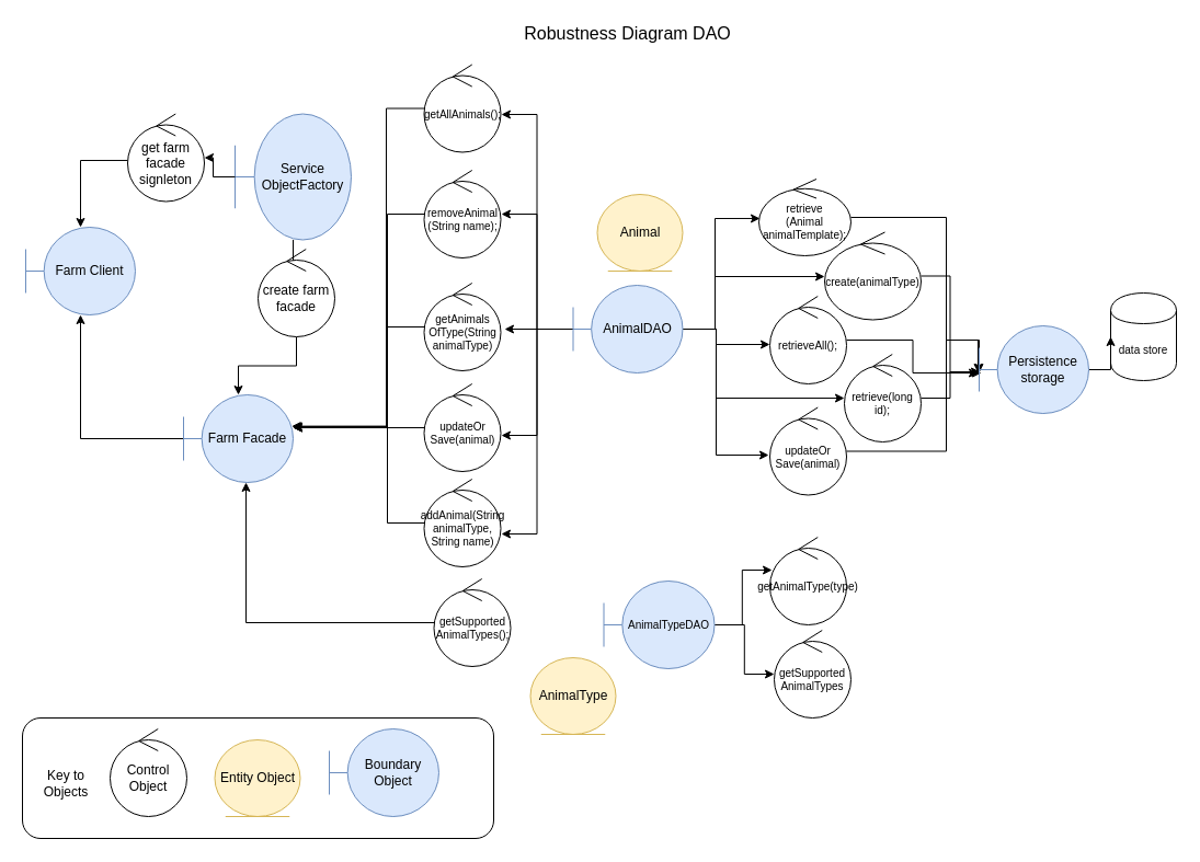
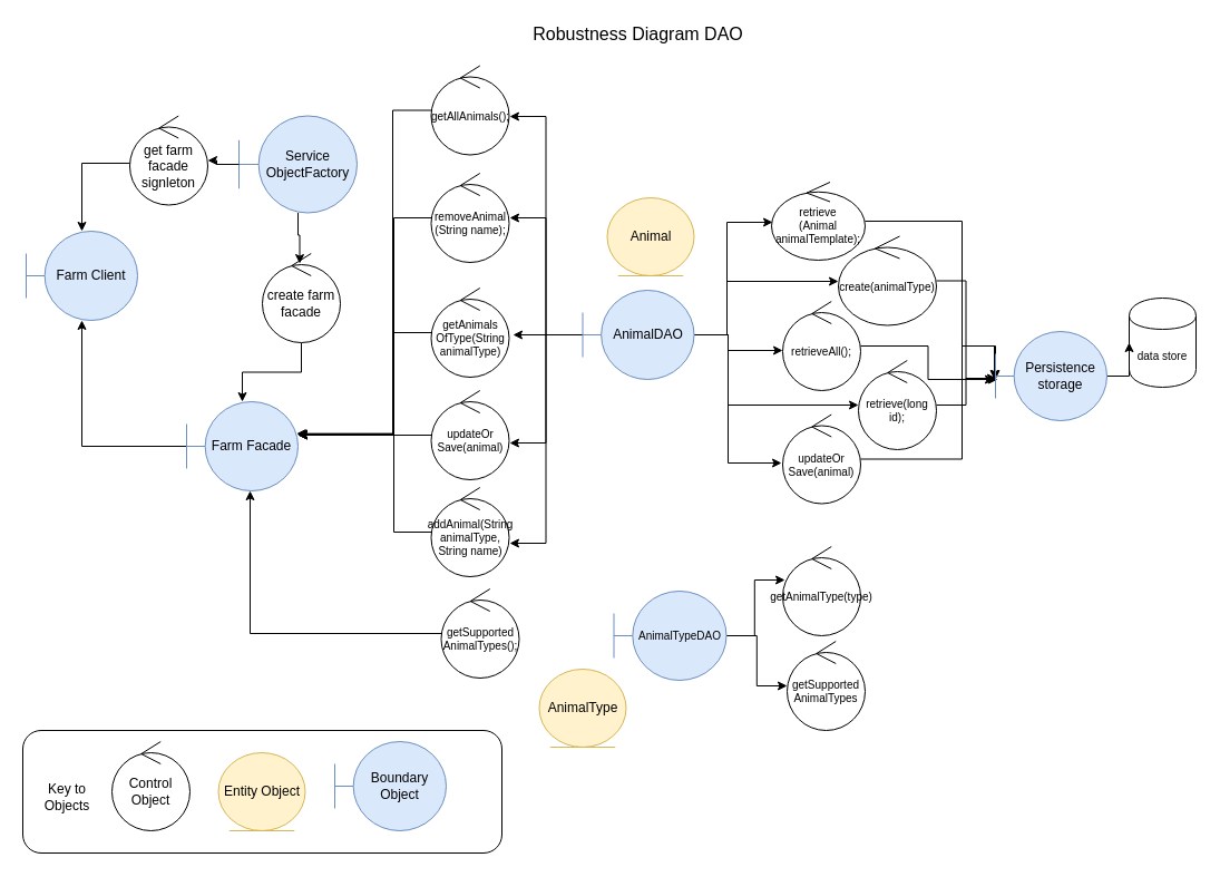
  <mxCell id="0" />
  <mxCell id="1" parent="0" />
  <mxCell id="2" value="" style="rounded=1;whiteSpace=wrap;html=1;" parent="1" vertex="1"><mxGeometry x="20" y="655" width="430" height="110" as="geometry" /></mxCell>
  <mxCell id="3" style="edgeStyle=orthogonalEdgeStyle;rounded=0;orthogonalLoop=1;jettySize=auto;html=1;entryX=0.479;entryY=0.113;entryDx=0;entryDy=0;entryPerimeter=0;" parent="1" source="4" target="15" edge="1"><mxGeometry relative="1" as="geometry" /></mxCell>
- <mxCell id="4" value="&lt;div&gt;Service&lt;/div&gt;&lt;div&gt;ObjectFactory&lt;/div&gt;" style="shape=umlBoundary;whiteSpace=wrap;html=1;fillColor=#dae8fc;strokeColor=#6c8ebf;" parent="1" vertex="1"><mxGeometry x="214" y="103.5" width="106" height="115" as="geometry" /></mxCell>
+ <mxCell id="4" value="&lt;div&gt;Service&lt;/div&gt;&lt;div&gt;ObjectFactory&lt;/div&gt;" style="shape=umlBoundary;whiteSpace=wrap;html=1;fillColor=#dae8fc;strokeColor=#6c8ebf;" parent="1" vertex="1"><mxGeometry x="214" y="103.5" width="106" height="87" as="geometry" /></mxCell>
  <mxCell id="5" value="Control Object" style="ellipse;shape=umlControl;whiteSpace=wrap;html=1;" parent="1" vertex="1"><mxGeometry x="100" y="665" width="70" height="80" as="geometry" /></mxCell>
  <mxCell id="6" value="Entity Object" style="ellipse;shape=umlEntity;whiteSpace=wrap;html=1;fillColor=#fff2cc;strokeColor=#d6b656;" parent="1" vertex="1"><mxGeometry x="195.5" y="675" width="78" height="70" as="geometry" /></mxCell>
  <mxCell id="7" value="Boundary Object" style="shape=umlBoundary;whiteSpace=wrap;html=1;fillColor=#dae8fc;strokeColor=#6c8ebf;" parent="1" vertex="1"><mxGeometry x="300" y="665" width="100" height="80" as="geometry" /></mxCell>
  <mxCell id="8" value="Key to Objects" style="text;html=1;strokeColor=none;fillColor=none;align=center;verticalAlign=middle;whiteSpace=wrap;rounded=0;" parent="1" vertex="1"><mxGeometry x="40" y="705" width="40" height="20" as="geometry" /></mxCell>
  <mxCell id="9" value="Robustness Diagram DAO" style="text;html=1;strokeColor=none;fillColor=none;align=center;verticalAlign=middle;whiteSpace=wrap;rounded=0;fontSize=16;" parent="1" vertex="1"><mxGeometry x="365" y="20" width="415" height="20" as="geometry" /></mxCell>
  <mxCell id="10" value="Animal" style="ellipse;shape=umlEntity;whiteSpace=wrap;html=1;fillColor=#fff2cc;strokeColor=#d6b656;" parent="1" vertex="1"><mxGeometry x="544.5" y="177" width="78" height="70" as="geometry" /></mxCell>
  <mxCell id="11" style="edgeStyle=orthogonalEdgeStyle;rounded=0;orthogonalLoop=1;jettySize=auto;html=1;" parent="1" source="12" target="13" edge="1"><mxGeometry relative="1" as="geometry"><mxPoint x="235.5" y="287" as="targetPoint" /></mxGeometry></mxCell>
  <mxCell id="12" value="Farm Facade" style="shape=umlBoundary;whiteSpace=wrap;html=1;fillColor=#dae8fc;strokeColor=#6c8ebf;" parent="1" vertex="1"><mxGeometry x="167" y="360" width="100" height="80" as="geometry" /></mxCell>
  <mxCell id="13" value="Farm Client" style="shape=umlBoundary;whiteSpace=wrap;html=1;fillColor=#dae8fc;strokeColor=#6c8ebf;" parent="1" vertex="1"><mxGeometry x="23" y="207" width="100" height="80" as="geometry" /></mxCell>
  <mxCell id="14" style="edgeStyle=orthogonalEdgeStyle;rounded=0;orthogonalLoop=1;jettySize=auto;html=1;" parent="1" source="15" target="12" edge="1"><mxGeometry relative="1" as="geometry" /></mxCell>
  <mxCell id="15" value="create farm facade" style="ellipse;shape=umlControl;whiteSpace=wrap;html=1;" parent="1" vertex="1"><mxGeometry x="235" y="227" width="70" height="80" as="geometry" /></mxCell>
  <mxCell id="16" value="AnimalType" style="ellipse;shape=umlEntity;whiteSpace=wrap;html=1;fillColor=#fff2cc;strokeColor=#d6b656;" parent="1" vertex="1"><mxGeometry x="483.5" y="600" width="78" height="70" as="geometry" /></mxCell>
  <mxCell id="17" style="edgeStyle=orthogonalEdgeStyle;rounded=0;orthogonalLoop=1;jettySize=auto;html=1;entryX=0.012;entryY=0.514;entryDx=0;entryDy=0;entryPerimeter=0;fontSize=10;" parent="1" source="27" target="35" edge="1"><mxGeometry relative="1" as="geometry"><Array as="points"><mxPoint x="652" y="300" /><mxPoint x="652" y="199" /></Array></mxGeometry></mxCell>
  <mxCell id="18" style="edgeStyle=orthogonalEdgeStyle;rounded=0;orthogonalLoop=1;jettySize=auto;html=1;fontSize=10;" parent="1" source="27" target="41" edge="1"><mxGeometry relative="1" as="geometry"><Array as="points"><mxPoint x="652" y="300" /><mxPoint x="652" y="252" /></Array></mxGeometry></mxCell>
  <mxCell id="19" style="edgeStyle=orthogonalEdgeStyle;rounded=0;orthogonalLoop=1;jettySize=auto;html=1;entryX=0;entryY=0.55;entryDx=0;entryDy=0;entryPerimeter=0;fontSize=10;" parent="1" source="27" target="37" edge="1"><mxGeometry relative="1" as="geometry"><Array as="points"><mxPoint x="653" y="300" /><mxPoint x="653" y="314" /></Array></mxGeometry></mxCell>
  <mxCell id="20" style="edgeStyle=orthogonalEdgeStyle;rounded=0;orthogonalLoop=1;jettySize=auto;html=1;fontSize=10;" parent="1" source="27" target="39" edge="1"><mxGeometry relative="1" as="geometry"><Array as="points"><mxPoint x="653" y="300" /><mxPoint x="653" y="363" /></Array></mxGeometry></mxCell>
  <mxCell id="21" style="edgeStyle=orthogonalEdgeStyle;rounded=0;orthogonalLoop=1;jettySize=auto;html=1;entryX=-0.014;entryY=0.544;entryDx=0;entryDy=0;entryPerimeter=0;fontSize=10;" parent="1" source="27" target="43" edge="1"><mxGeometry relative="1" as="geometry"><Array as="points"><mxPoint x="653" y="300" /><mxPoint x="653" y="415" /></Array></mxGeometry></mxCell>
  <mxCell id="22" style="edgeStyle=orthogonalEdgeStyle;rounded=0;orthogonalLoop=1;jettySize=auto;html=1;entryX=1.007;entryY=0.569;entryDx=0;entryDy=0;entryPerimeter=0;fontSize=10;" parent="1" source="27" target="58" edge="1"><mxGeometry relative="1" as="geometry" /></mxCell>
  <mxCell id="23" style="edgeStyle=orthogonalEdgeStyle;rounded=0;orthogonalLoop=1;jettySize=auto;html=1;entryX=1.007;entryY=0.5;entryDx=0;entryDy=0;entryPerimeter=0;fontSize=10;" parent="1" source="27" target="50" edge="1"><mxGeometry relative="1" as="geometry" /></mxCell>
  <mxCell id="24" style="edgeStyle=orthogonalEdgeStyle;rounded=0;orthogonalLoop=1;jettySize=auto;html=1;fontSize=10;" parent="1" source="27" edge="1"><mxGeometry relative="1" as="geometry"><mxPoint x="460" y="300" as="targetPoint" /></mxGeometry></mxCell>
  <mxCell id="25" style="edgeStyle=orthogonalEdgeStyle;rounded=0;orthogonalLoop=1;jettySize=auto;html=1;entryX=1.007;entryY=0.588;entryDx=0;entryDy=0;entryPerimeter=0;fontSize=10;" parent="1" source="27" target="48" edge="1"><mxGeometry relative="1" as="geometry" /></mxCell>
  <mxCell id="26" style="edgeStyle=orthogonalEdgeStyle;rounded=0;orthogonalLoop=1;jettySize=auto;html=1;entryX=1.007;entryY=0.625;entryDx=0;entryDy=0;entryPerimeter=0;fontSize=10;" parent="1" source="27" target="56" edge="1"><mxGeometry relative="1" as="geometry" /></mxCell>
  <mxCell id="27" value="AnimalDAO" style="shape=umlBoundary;whiteSpace=wrap;html=1;fillColor=#dae8fc;strokeColor=#6c8ebf;" parent="1" vertex="1"><mxGeometry x="522.5" y="260" width="100" height="80" as="geometry" /></mxCell>
  <mxCell id="28" style="edgeStyle=orthogonalEdgeStyle;rounded=0;orthogonalLoop=1;jettySize=auto;html=1;entryX=0.029;entryY=0.375;entryDx=0;entryDy=0;entryPerimeter=0;fontSize=10;" parent="1" source="30" target="45" edge="1"><mxGeometry relative="1" as="geometry" /></mxCell>
  <mxCell id="29" style="edgeStyle=orthogonalEdgeStyle;rounded=0;orthogonalLoop=1;jettySize=auto;html=1;fontSize=10;" parent="1" source="30" target="46" edge="1"><mxGeometry relative="1" as="geometry" /></mxCell>
  <mxCell id="30" value="AnimalTypeDAO" style="shape=umlBoundary;whiteSpace=wrap;html=1;fillColor=#dae8fc;strokeColor=#6c8ebf;fontSize=10;" parent="1" vertex="1"><mxGeometry x="550.5" y="530" width="101" height="80" as="geometry" /></mxCell>
  <mxCell id="31" style="edgeStyle=orthogonalEdgeStyle;rounded=0;orthogonalLoop=1;jettySize=auto;html=1;fontSize=10;exitX=0;exitY=0.531;exitDx=0;exitDy=0;exitPerimeter=0;" parent="1" source="32" target="13" edge="1"><mxGeometry relative="1" as="geometry" /></mxCell>
  <mxCell id="32" value="get farm facade signleton" style="ellipse;shape=umlControl;whiteSpace=wrap;html=1;" parent="1" vertex="1"><mxGeometry x="116" y="103.5" width="70" height="80" as="geometry" /></mxCell>
  <mxCell id="33" style="edgeStyle=orthogonalEdgeStyle;rounded=0;orthogonalLoop=1;jettySize=auto;html=1;" parent="1" source="4" target="32" edge="1"><mxGeometry relative="1" as="geometry"><mxPoint x="295.5" y="150" as="sourcePoint" /><mxPoint x="203" y="153" as="targetPoint" /></mxGeometry></mxCell>
  <mxCell id="34" style="edgeStyle=orthogonalEdgeStyle;rounded=0;orthogonalLoop=1;jettySize=auto;html=1;entryX=0;entryY=0.538;entryDx=0;entryDy=0;entryPerimeter=0;" edge="1" parent="1" source="35" target="60"><mxGeometry relative="1" as="geometry"><Array as="points"><mxPoint x="863" y="198" /><mxPoint x="863" y="310" /></Array></mxGeometry></mxCell>
  <mxCell id="35" value="&lt;div style=&quot;font-size: 10px;&quot;&gt;retrieve&lt;/div&gt;&lt;div style=&quot;font-size: 10px;&quot;&gt;(Animal animalTemplate);&lt;/div&gt;" style="ellipse;shape=umlControl;whiteSpace=wrap;html=1;fontSize=10;" parent="1" vertex="1"><mxGeometry x="692" y="163" width="84" height="70" as="geometry" /></mxCell>
  <mxCell id="36" style="edgeStyle=orthogonalEdgeStyle;rounded=0;orthogonalLoop=1;jettySize=auto;html=1;entryX=0.02;entryY=0.538;entryDx=0;entryDy=0;entryPerimeter=0;" edge="1" parent="1" source="37" target="60"><mxGeometry relative="1" as="geometry" /></mxCell>
  <mxCell id="37" value="retrieveAll();" style="ellipse;shape=umlControl;whiteSpace=wrap;html=1;fontSize=10;" parent="1" vertex="1"><mxGeometry x="702" y="270" width="70" height="80" as="geometry" /></mxCell>
  <mxCell id="38" style="edgeStyle=orthogonalEdgeStyle;rounded=0;orthogonalLoop=1;jettySize=auto;html=1;entryX=0.01;entryY=0.525;entryDx=0;entryDy=0;entryPerimeter=0;" edge="1" parent="1" source="39" target="60"><mxGeometry relative="1" as="geometry" /></mxCell>
  <mxCell id="39" value="retrieve(long id);" style="ellipse;shape=umlControl;whiteSpace=wrap;html=1;fontSize=10;" parent="1" vertex="1"><mxGeometry x="770" y="323" width="70" height="80" as="geometry" /></mxCell>
  <mxCell id="40" style="edgeStyle=orthogonalEdgeStyle;rounded=0;orthogonalLoop=1;jettySize=auto;html=1;entryX=-0.01;entryY=0.538;entryDx=0;entryDy=0;entryPerimeter=0;" edge="1" parent="1" source="41" target="60"><mxGeometry relative="1" as="geometry" /></mxCell>
  <mxCell id="41" value="create(animalType)" style="ellipse;shape=umlControl;whiteSpace=wrap;html=1;fontSize=10;" parent="1" vertex="1"><mxGeometry x="752" y="211.5" width="88" height="80" as="geometry" /></mxCell>
  <mxCell id="42" value="" style="edgeStyle=orthogonalEdgeStyle;rounded=0;orthogonalLoop=1;jettySize=auto;html=1;entryX=-0.01;entryY=0.538;entryDx=0;entryDy=0;entryPerimeter=0;" edge="1" parent="1" source="43" target="60"><mxGeometry relative="1" as="geometry"><mxPoint x="852" y="411.5" as="targetPoint" /><Array as="points"><mxPoint x="863" y="412" /><mxPoint x="863" y="310" /></Array></mxGeometry></mxCell>
  <mxCell id="43" value="&lt;div&gt;updateOr&lt;/div&gt;&lt;div&gt;Save(animal)&lt;/div&gt;" style="ellipse;shape=umlControl;whiteSpace=wrap;html=1;fontSize=10;" parent="1" vertex="1"><mxGeometry x="702" y="371.5" width="70" height="80" as="geometry" /></mxCell>
  <mxCell id="44" value="data store" style="shape=cylinder;whiteSpace=wrap;html=1;boundedLbl=1;backgroundOutline=1;fontSize=10;" parent="1" vertex="1"><mxGeometry x="1013" y="267" width="60" height="80" as="geometry" /></mxCell>
  <mxCell id="45" value="getAnimalType(type)" style="ellipse;shape=umlControl;whiteSpace=wrap;html=1;fontSize=10;" parent="1" vertex="1"><mxGeometry x="702" y="490" width="70" height="80" as="geometry" /></mxCell>
  <mxCell id="46" value="&lt;div&gt;getSupported&lt;/div&gt;&lt;div&gt;AnimalTypes&lt;/div&gt;" style="ellipse;shape=umlControl;whiteSpace=wrap;html=1;fontSize=10;" parent="1" vertex="1"><mxGeometry x="706" y="575" width="70" height="80" as="geometry" /></mxCell>
  <mxCell id="47" style="edgeStyle=orthogonalEdgeStyle;rounded=0;orthogonalLoop=1;jettySize=auto;html=1;fontSize=10;" parent="1" source="48" target="12" edge="1"><mxGeometry relative="1" as="geometry"><mxPoint x="312" y="407" as="targetPoint" /><Array as="points"><mxPoint x="273" y="390" /><mxPoint x="273" y="390" /></Array></mxGeometry></mxCell>
  <mxCell id="48" value="&lt;div&gt;updateOr&lt;/div&gt;&lt;div&gt;Save(animal)&lt;/div&gt;" style="ellipse;shape=umlControl;whiteSpace=wrap;html=1;fontSize=10;" parent="1" vertex="1"><mxGeometry x="386.5" y="350" width="70" height="80" as="geometry" /></mxCell>
  <mxCell id="49" style="edgeStyle=orthogonalEdgeStyle;rounded=0;orthogonalLoop=1;jettySize=auto;html=1;fontSize=10;" parent="1" source="50" target="12" edge="1"><mxGeometry relative="1" as="geometry"><mxPoint x="297" y="389" as="targetPoint" /><Array as="points"><mxPoint x="353" y="195" /><mxPoint x="353" y="389" /></Array></mxGeometry></mxCell>
  <mxCell id="50" value="&lt;div&gt;removeAnimal&lt;/div&gt;&lt;div&gt;(String name);&lt;/div&gt;" style="ellipse;shape=umlControl;whiteSpace=wrap;html=1;fontSize=10;" parent="1" vertex="1"><mxGeometry x="386.5" y="155" width="70" height="80" as="geometry" /></mxCell>
  <mxCell id="51" style="edgeStyle=orthogonalEdgeStyle;rounded=0;orthogonalLoop=1;jettySize=auto;html=1;entryX=0.57;entryY=1;entryDx=0;entryDy=0;entryPerimeter=0;fontSize=10;" parent="1" source="52" target="12" edge="1"><mxGeometry relative="1" as="geometry"><Array as="points"><mxPoint x="224" y="568" /></Array></mxGeometry></mxCell>
  <mxCell id="52" value="&lt;div&gt;getSupported&lt;/div&gt;&lt;div&gt;AnimalTypes();&lt;/div&gt;" style="ellipse;shape=umlControl;whiteSpace=wrap;html=1;fontSize=10;" parent="1" vertex="1"><mxGeometry x="395.5" y="528" width="70" height="80" as="geometry" /></mxCell>
  <mxCell id="53" style="edgeStyle=orthogonalEdgeStyle;rounded=0;orthogonalLoop=1;jettySize=auto;html=1;fontSize=10;" parent="1" source="54" target="12" edge="1"><mxGeometry relative="1" as="geometry"><mxPoint x="265" y="397" as="targetPoint" /><Array as="points"><mxPoint x="353" y="298" /><mxPoint x="353" y="390" /></Array></mxGeometry></mxCell>
  <mxCell id="54" value="&lt;div&gt;getAnimals&lt;/div&gt;&lt;div&gt;OfType(String animalType)&lt;/div&gt;" style="ellipse;shape=umlControl;whiteSpace=wrap;html=1;fontSize=10;" parent="1" vertex="1"><mxGeometry x="386.5" y="258" width="70" height="80" as="geometry" /></mxCell>
  <mxCell id="55" style="edgeStyle=orthogonalEdgeStyle;rounded=0;orthogonalLoop=1;jettySize=auto;html=1;fontSize=10;entryX=0.987;entryY=0.358;entryDx=0;entryDy=0;entryPerimeter=0;" parent="1" source="56" target="12" edge="1"><mxGeometry relative="1" as="geometry"><mxPoint x="293" y="430" as="targetPoint" /><Array as="points"><mxPoint x="353" y="477" /><mxPoint x="353" y="389" /></Array></mxGeometry></mxCell>
  <mxCell id="56" value="addAnimal(String animalType, String name)" style="ellipse;shape=umlControl;whiteSpace=wrap;html=1;fontSize=10;" parent="1" vertex="1"><mxGeometry x="386.5" y="437" width="70" height="80" as="geometry" /></mxCell>
  <mxCell id="57" style="edgeStyle=orthogonalEdgeStyle;rounded=0;orthogonalLoop=1;jettySize=auto;html=1;fontSize=10;" parent="1" source="58" target="12" edge="1"><mxGeometry relative="1" as="geometry"><mxPoint x="293" y="393" as="targetPoint" /><Array as="points"><mxPoint x="352" y="99" /><mxPoint x="352" y="390" /></Array></mxGeometry></mxCell>
  <mxCell id="58" value="getAllAnimals();" style="ellipse;shape=umlControl;whiteSpace=wrap;html=1;fontSize=10;" parent="1" vertex="1"><mxGeometry x="386.5" y="58.5" width="70" height="80" as="geometry" /></mxCell>
  <mxCell id="59" value="" style="edgeStyle=orthogonalEdgeStyle;rounded=0;orthogonalLoop=1;jettySize=auto;html=1;" edge="1" parent="1" source="60" target="44"><mxGeometry relative="1" as="geometry" /></mxCell>
  <mxCell id="60" value="Persistence&lt;br&gt;storage" style="shape=umlBoundary;whiteSpace=wrap;html=1;fillColor=#dae8fc;strokeColor=#6c8ebf;" vertex="1" parent="1"><mxGeometry x="893" y="297" width="100" height="80" as="geometry" /></mxCell>
